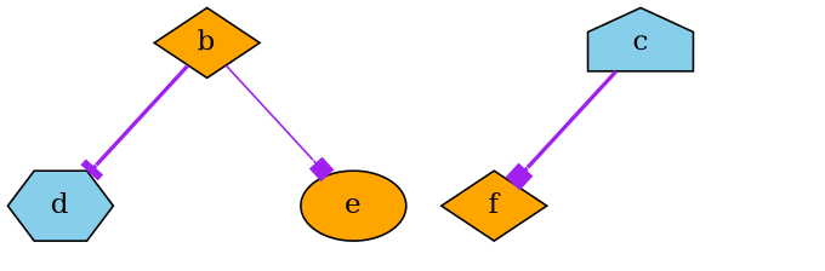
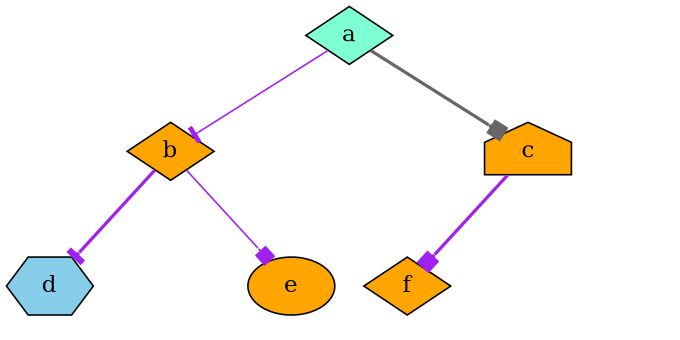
  digraph {
    rankdir=TB
    node [shape=diamond style=filled]
    edge [color=purple style=bold]
+   n1 [fillcolor=aquamarine label=a]
    n2 [fillcolor=orange label=b]
-   n3 [fillcolor=skyblue label=c shape=house]
+   n3 [fillcolor=orange label=c shape=house]
    n4 [fillcolor=skyblue label=d shape=hexagon]
    c12 [shape=circle style=invis width=.1]
    n6 [fillcolor=orange label=e shape=ellipse]
    n7 [fillcolor=orange label=f]
    c34 [shape=circle style=invis width=.1]
    c4 [shape=circle style=invis]
+   n1 -> n2 [arrowhead=tee style=solid]
+   n1 -> n3 [arrowhead=box color=gray40]
    n2 -> n4 [arrowhead=tee]
    n2 -> c12 [style=invis weight=10 color=""]
    n2 -> n6 [arrowhead=box style=solid]
    n3 -> n7 [arrowhead=box]
    n3 -> c34 [style=invis weight=10 color=""]
    n3 -> c4 [style=invis color=""]
  }
